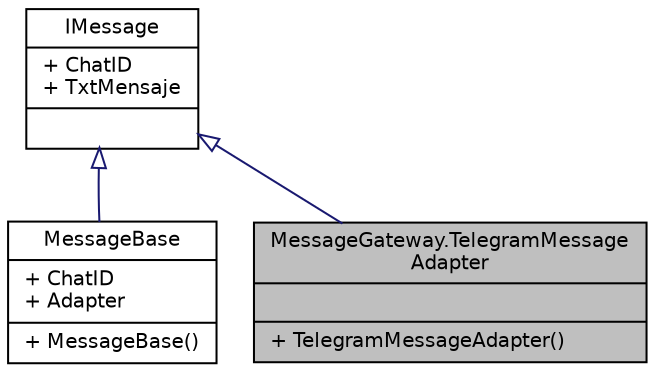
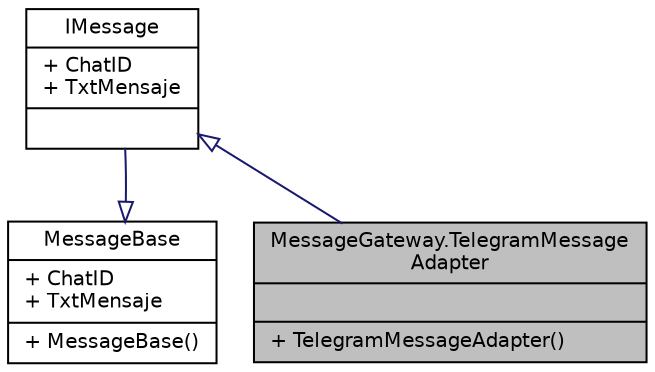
  digraph {
    node [color=black fillcolor=white fontname=Helvetica fontsize=10 shape=record style=filled]
    edge [arrowtail=onormal color=midnightblue dir=back fontname=Helvetica fontsize=10 labelfontname=Helvetica labelfontsize=10 style=solid]
    n1 [fillcolor=grey75 fontcolor=black height=0.2 label="{MessageGateway.TelegramMessage\lAdapter\n||+ TelegramMessageAdapter()\l}" width=0.4]
-   n2 [height=0.2 label="{MessageBase\n|+ ChatID\l+ Adapter\l|+ MessageBase()\l}" width=0.4]
+   n2 [height=0.2 label="{MessageBase\n|+ ChatID\l+ TxtMensaje\l|+ MessageBase()\l}" width=0.4]
    n3 [height=0.2 label="{IMessage\n|+ ChatID\l+ TxtMensaje\l|}" width=0.4]
    n3 -> n1
-   n3 -> n2
+   n2 -> n3
  }
